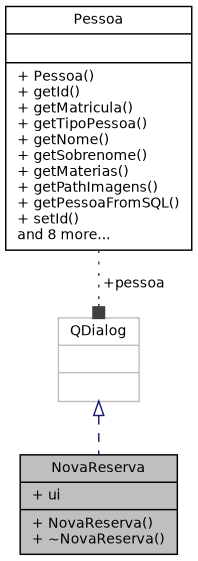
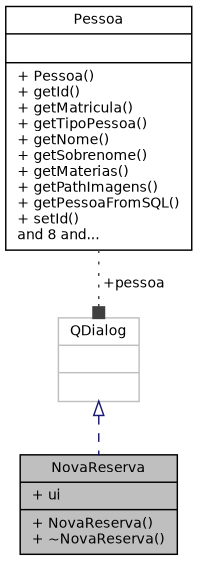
  digraph {
    node [color=black fillcolor=white fontname=Helvetica fontsize=10 shape=record style=filled]
    edge [fontname=Helvetica fontsize=10 labelfontname=Helvetica labelfontsize=10]
    n1 [fillcolor=grey75 fontcolor=black height=0.2 label="{NovaReserva\n|+ ui\l|+ NovaReserva()\l+ ~NovaReserva()\l}" width=0.4]
    n2 [color=grey75 height=0.2 label="{QDialog\n||}" width=0.4]
-   n3 [height=0.2 label="{Pessoa\n||+ Pessoa()\l+ getId()\l+ getMatricula()\l+ getTipoPessoa()\l+ getNome()\l+ getSobrenome()\l+ getMaterias()\l+ getPathImagens()\l+ getPessoaFromSQL()\l+ setId()\land 8 more...\l}" width=0.4]
+   n3 [height=0.2 label="{Pessoa\n||+ Pessoa()\l+ getId()\l+ getMatricula()\l+ getTipoPessoa()\l+ getNome()\l+ getSobrenome()\l+ getMaterias()\l+ getPathImagens()\l+ getPessoaFromSQL()\l+ setId()\land 8 and...\l}" width=0.4]
    n2 -> n1 [arrowtail=onormal color=midnightblue dir=back style=dashed]
    n3 -> n2 [arrowhead=box color=grey25 label=" +pessoa" style=dotted]
  }
